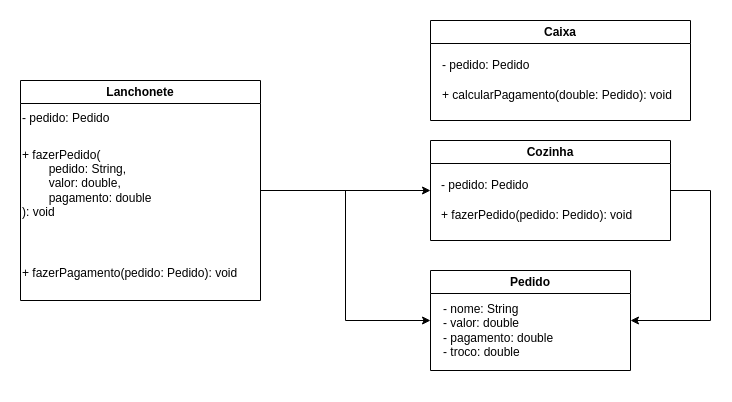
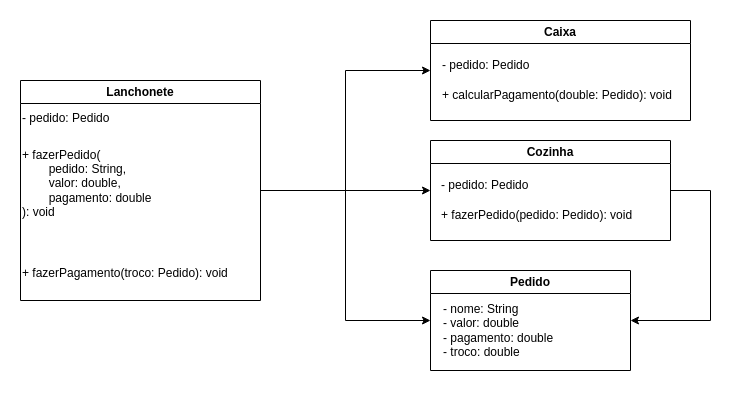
  <mxCell id="0" />
  <mxCell id="1" parent="0" />
+ <mxCell id="2" style="edgeStyle=orthogonalEdgeStyle;rounded=0;orthogonalLoop=1;jettySize=auto;html=1;exitX=1;exitY=0.5;exitDx=0;exitDy=0;entryX=0;entryY=0.5;entryDx=0;entryDy=0;" edge="1" parent="1" source="5" target="15"><mxGeometry relative="1" as="geometry"><mxPoint x="400" y="70" as="targetPoint" /></mxGeometry></mxCell>
  <mxCell id="3" style="edgeStyle=orthogonalEdgeStyle;rounded=0;orthogonalLoop=1;jettySize=auto;html=1;exitX=1;exitY=0.5;exitDx=0;exitDy=0;entryX=0;entryY=0.5;entryDx=0;entryDy=0;" edge="1" parent="1" source="5" target="12"><mxGeometry relative="1" as="geometry" /></mxCell>
  <mxCell id="4" style="edgeStyle=orthogonalEdgeStyle;rounded=0;orthogonalLoop=1;jettySize=auto;html=1;exitX=1;exitY=0.5;exitDx=0;exitDy=0;entryX=0;entryY=0.5;entryDx=0;entryDy=0;" edge="1" parent="1" source="5" target="9"><mxGeometry relative="1" as="geometry" /></mxCell>
  <mxCell id="5" value="Lanchonete" style="swimlane;whiteSpace=wrap;html=1;" vertex="1" parent="1"><mxGeometry x="20" y="80" width="240" height="220" as="geometry" /></mxCell>
  <mxCell id="6" value="&lt;div align=&quot;left&quot;&gt;- pedido: Pedido&lt;/div&gt;" style="text;html=1;align=left;verticalAlign=middle;resizable=0;points=[];autosize=1;strokeColor=none;fillColor=none;" vertex="1" parent="5"><mxGeometry y="23" width="110" height="30" as="geometry" /></mxCell>
  <mxCell id="7" value="&lt;div&gt;+ fazerPedido(&lt;/div&gt;&lt;div&gt;&lt;span style=&quot;white-space: pre;&quot;&gt;&#09;&lt;/span&gt;pedido: String,&lt;/div&gt;&lt;div&gt;&lt;span style=&quot;white-space: pre;&quot;&gt;&#09;&lt;/span&gt;valor: double,&lt;/div&gt;&lt;div&gt;&lt;span style=&quot;white-space: pre;&quot;&gt;&#09;&lt;/span&gt;pagamento: double&lt;br&gt;&lt;/div&gt;&lt;div&gt;): void&lt;/div&gt;" style="text;html=1;align=left;verticalAlign=middle;resizable=0;points=[];autosize=1;strokeColor=none;fillColor=none;" vertex="1" parent="5"><mxGeometry y="58" width="150" height="90" as="geometry" /></mxCell>
- <mxCell id="8" value="&lt;div&gt;+ fazerPagamento(pedido: Pedido): void&lt;br&gt;&lt;/div&gt;" style="text;html=1;align=left;verticalAlign=middle;resizable=0;points=[];autosize=1;strokeColor=none;fillColor=none;" vertex="1" parent="5"><mxGeometry y="178" width="240" height="30" as="geometry" /></mxCell>
+ <mxCell id="8" value="&lt;div&gt;+ fazerPagamento(troco: Pedido): void&lt;br&gt;&lt;/div&gt;" style="text;html=1;align=left;verticalAlign=middle;resizable=0;points=[];autosize=1;strokeColor=none;fillColor=none;" vertex="1" parent="5"><mxGeometry y="178" width="240" height="30" as="geometry" /></mxCell>
  <mxCell id="9" value="Pedido" style="swimlane;whiteSpace=wrap;html=1;" vertex="1" parent="1"><mxGeometry x="430" y="270" width="200" height="100" as="geometry" /></mxCell>
  <mxCell id="10" value="&lt;p style=&quot;line-height: 120%;&quot;&gt;- nome: String&lt;br&gt;- valor: double&lt;br&gt;- pagamento: double&lt;br&gt;- troco: double&lt;br&gt;&lt;/p&gt;" style="text;html=1;align=left;verticalAlign=middle;resizable=0;points=[];autosize=1;strokeColor=none;fillColor=none;" vertex="1" parent="9"><mxGeometry x="11" y="10" width="130" height="100" as="geometry" /></mxCell>
  <mxCell id="11" style="edgeStyle=orthogonalEdgeStyle;rounded=0;orthogonalLoop=1;jettySize=auto;html=1;entryX=1;entryY=0.5;entryDx=0;entryDy=0;exitX=1;exitY=0.5;exitDx=0;exitDy=0;" edge="1" parent="1" source="12" target="9"><mxGeometry relative="1" as="geometry"><Array as="points"><mxPoint x="710" y="190" /><mxPoint x="710" y="320" /></Array></mxGeometry></mxCell>
  <mxCell id="12" value="Cozinha" style="swimlane;whiteSpace=wrap;html=1;" vertex="1" parent="1"><mxGeometry x="430" y="140" width="240" height="100" as="geometry" /></mxCell>
  <mxCell id="13" value="- pedido: Pedido" style="text;html=1;align=left;verticalAlign=middle;resizable=0;points=[];autosize=1;strokeColor=none;fillColor=none;" vertex="1" parent="12"><mxGeometry x="9" y="30" width="110" height="30" as="geometry" /></mxCell>
  <mxCell id="14" value="&lt;div align=&quot;left&quot;&gt;+ fazerPedido(pedido: Pedido): void&lt;span style=&quot;white-space: pre;&quot;&gt;&#09;&lt;/span&gt;&lt;br&gt;&lt;/div&gt;" style="text;html=1;align=left;verticalAlign=middle;resizable=0;points=[];autosize=1;strokeColor=none;fillColor=none;" vertex="1" parent="12"><mxGeometry x="9" y="60" width="240" height="30" as="geometry" /></mxCell>
  <mxCell id="15" value="Caixa" style="swimlane;whiteSpace=wrap;html=1;" vertex="1" parent="1"><mxGeometry x="430" y="20" width="260" height="100" as="geometry" /></mxCell>
  <mxCell id="16" value="- pedido: Pedido" style="text;html=1;align=left;verticalAlign=middle;resizable=0;points=[];autosize=1;strokeColor=none;fillColor=none;" vertex="1" parent="15"><mxGeometry x="10" y="30" width="110" height="30" as="geometry" /></mxCell>
  <mxCell id="17" value="&lt;div align=&quot;left&quot;&gt;+ calcularPagamento(double: Pedido): void&lt;span style=&quot;white-space: pre;&quot;&gt;&#09;&lt;/span&gt;&lt;br&gt;&lt;/div&gt;" style="text;html=1;align=left;verticalAlign=middle;resizable=0;points=[];autosize=1;strokeColor=none;fillColor=none;" vertex="1" parent="15"><mxGeometry x="10" y="60" width="260" height="30" as="geometry" /></mxCell>
